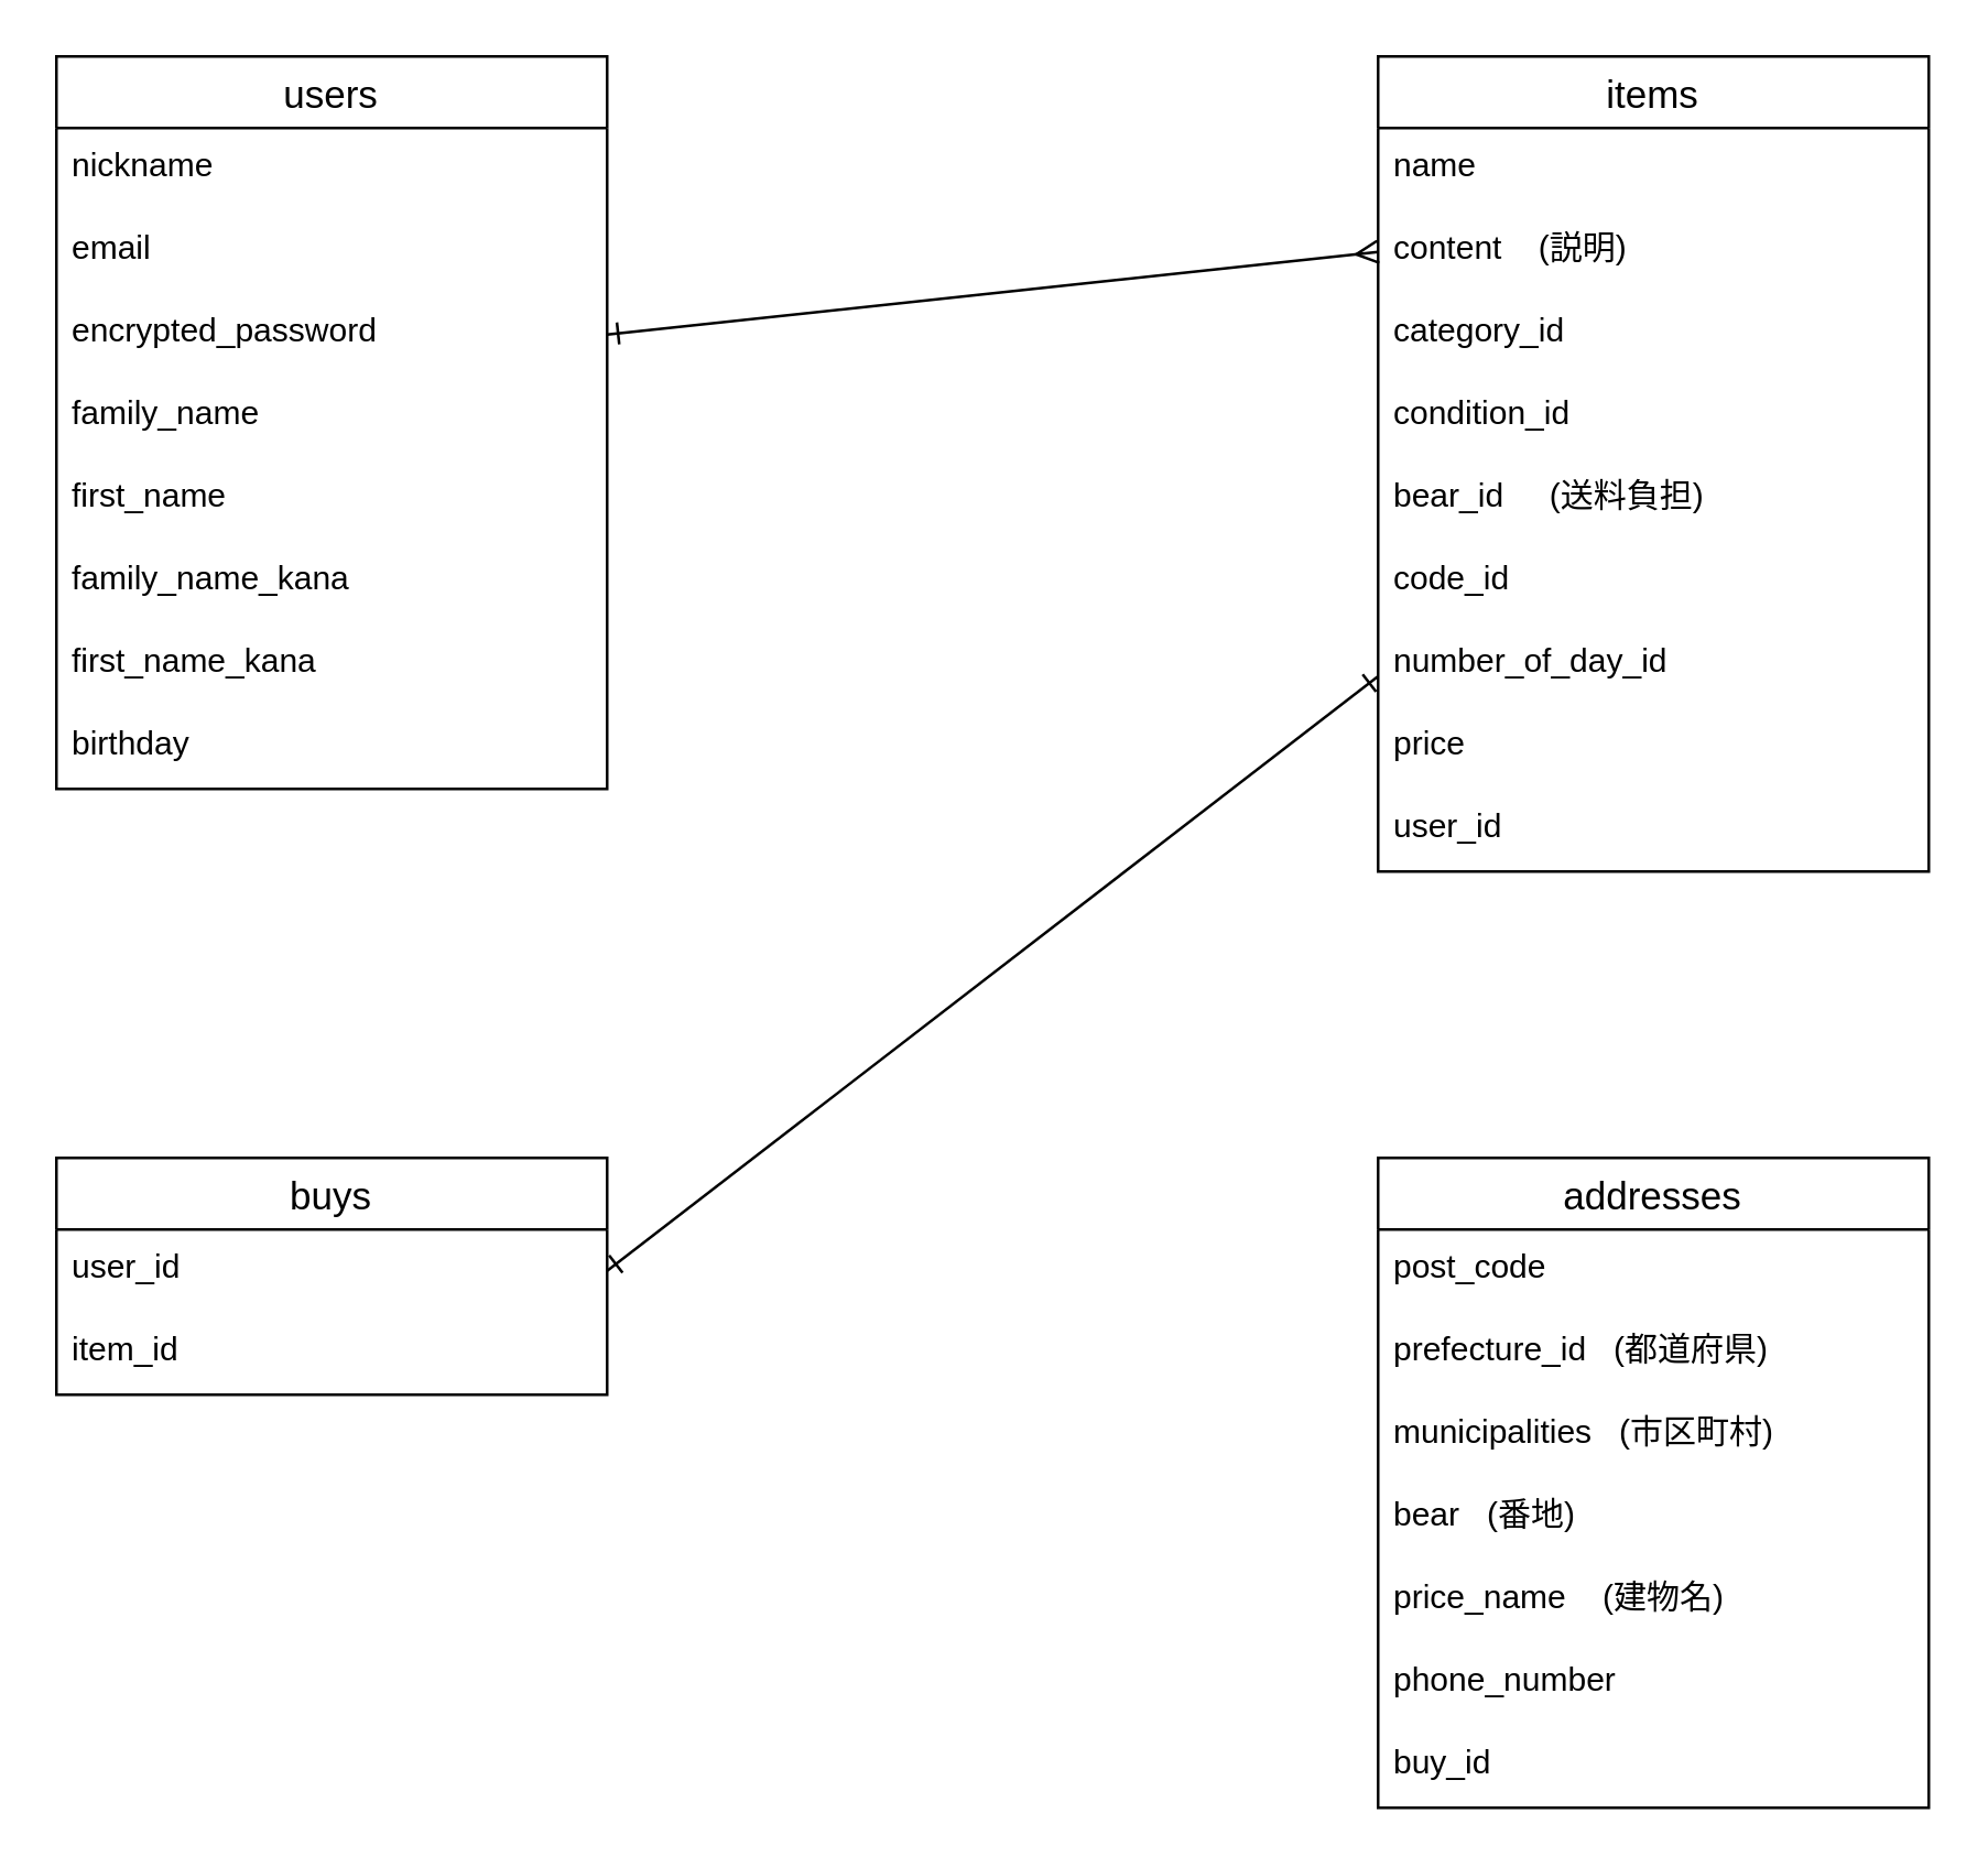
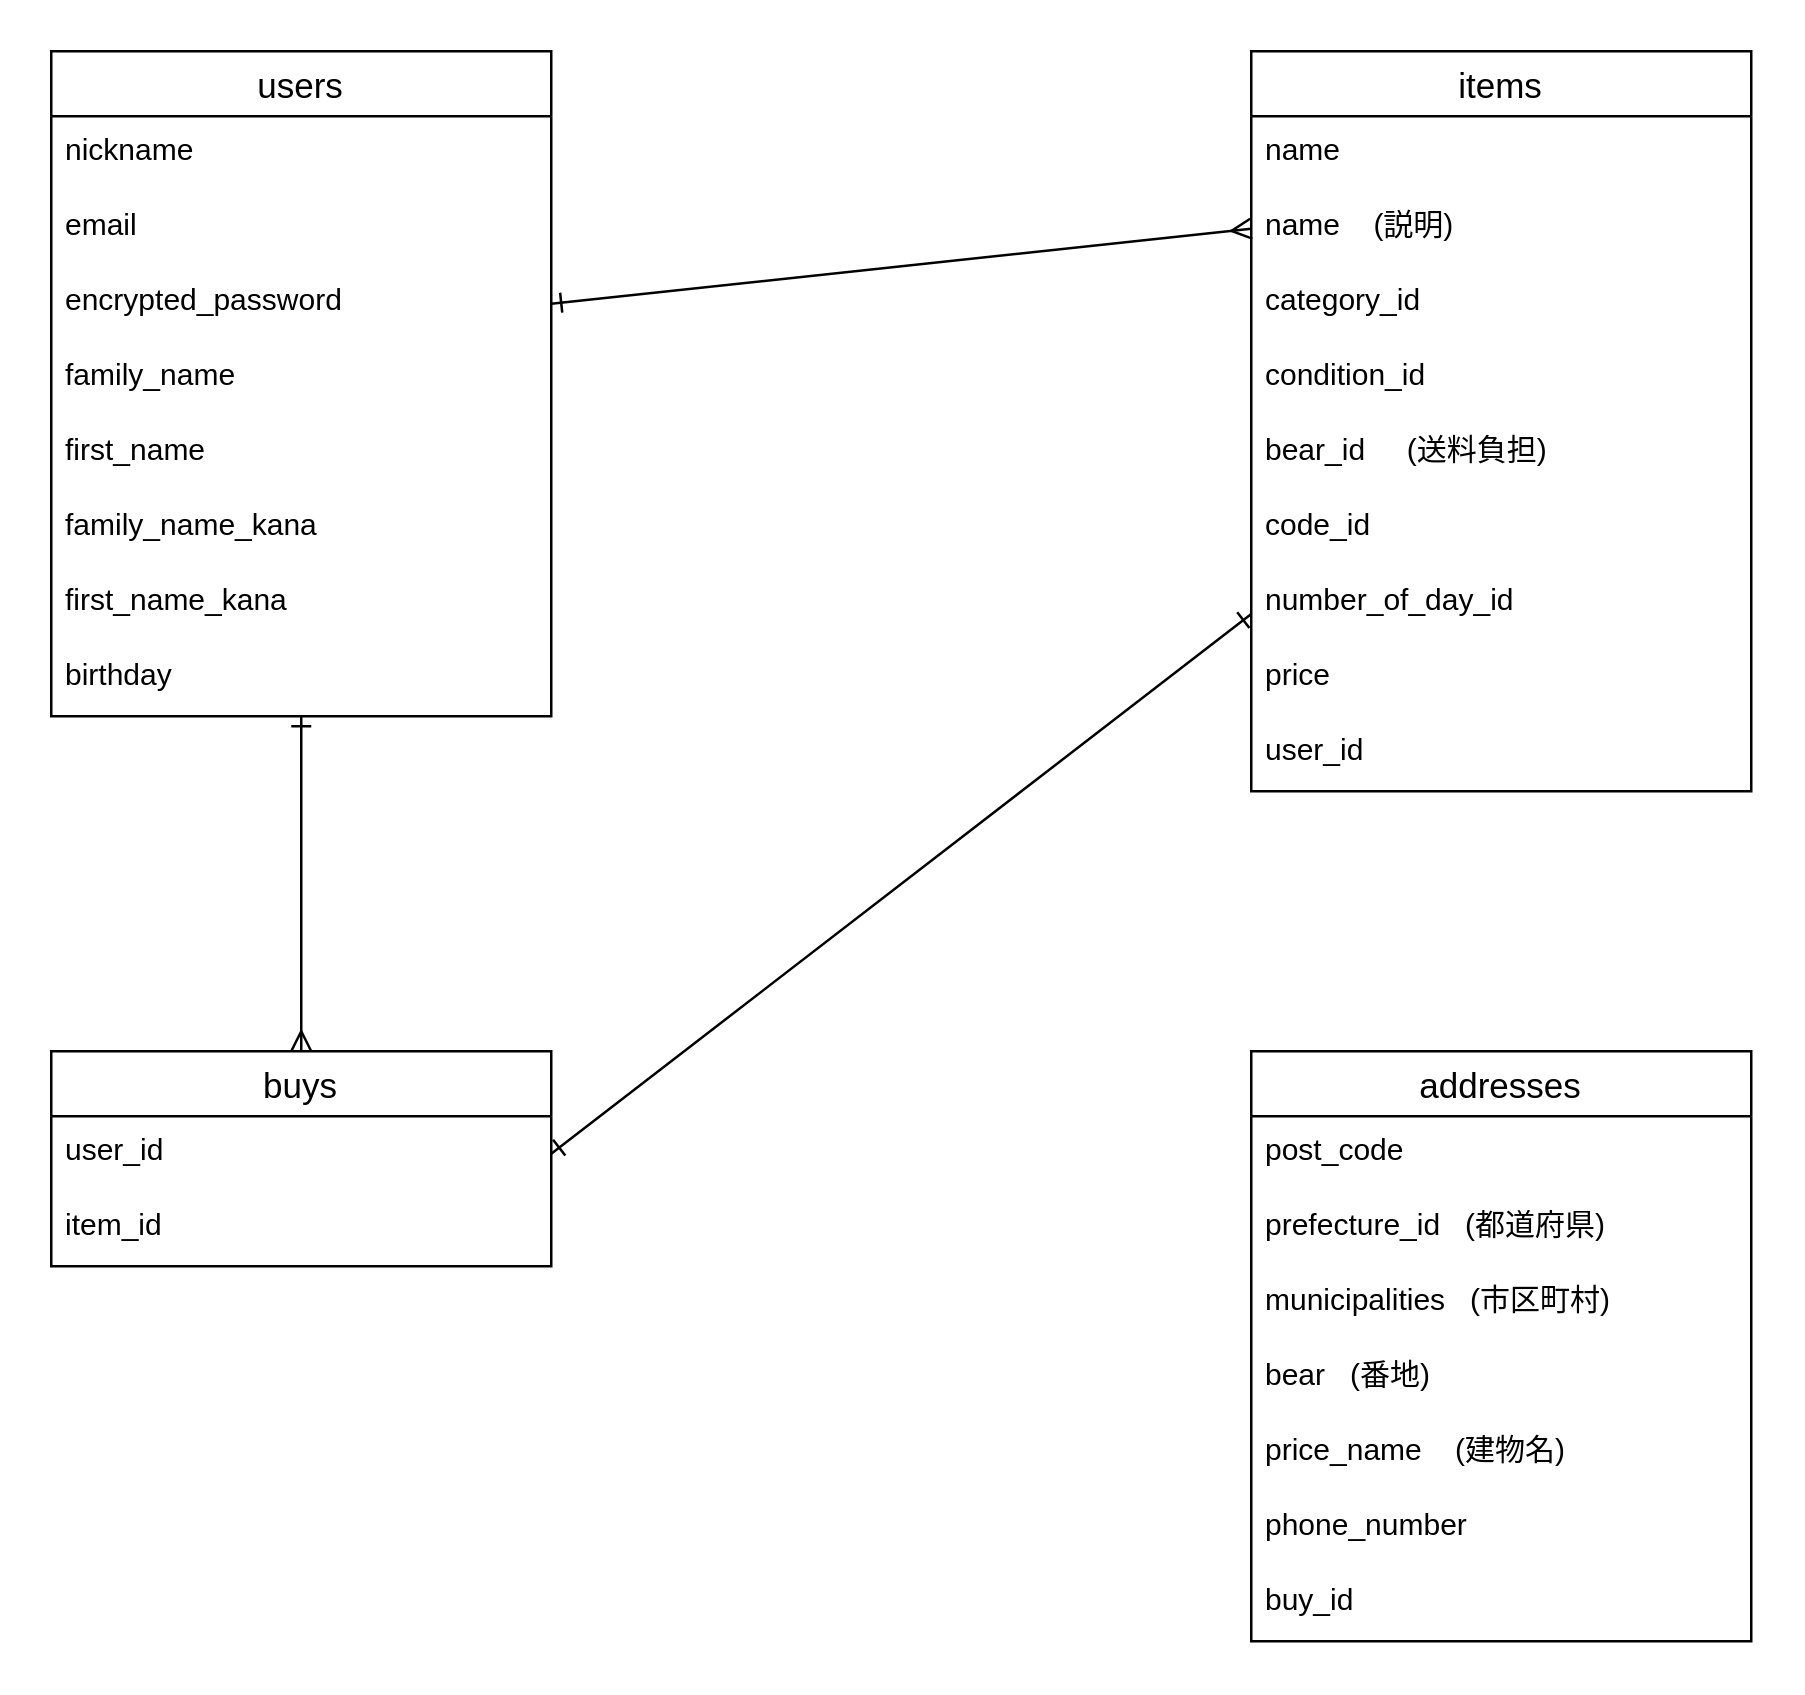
  <mxCell id="0" />
  <mxCell id="1" parent="0" />
+ <mxCell id="2" style="edgeStyle=none;html=1;entryX=0.5;entryY=0;entryDx=0;entryDy=0;startArrow=ERone;startFill=0;endArrow=ERmany;endFill=0;" edge="1" parent="1" source="3" target="23"><mxGeometry relative="1" as="geometry" /></mxCell>
  <mxCell id="3" value="users" style="swimlane;fontStyle=0;childLayout=stackLayout;horizontal=1;startSize=26;horizontalStack=0;resizeParent=1;resizeParentMax=0;resizeLast=0;collapsible=1;marginBottom=0;align=center;fontSize=14;labelBackgroundColor=none;labelBorderColor=none;sketch=0;strokeColor=default;strokeWidth=1;fillColor=none;" vertex="1" parent="1"><mxGeometry x="20" y="20" width="200" height="266" as="geometry" /></mxCell>
  <mxCell id="4" value="nickname" style="text;strokeColor=none;fillColor=none;spacingLeft=4;spacingRight=4;overflow=hidden;rotatable=0;points=[[0,0.5],[1,0.5]];portConstraint=eastwest;fontSize=12;labelBackgroundColor=none;labelBorderColor=none;sketch=0;strokeWidth=1;" vertex="1" parent="3"><mxGeometry y="26" width="200" height="30" as="geometry" /></mxCell>
  <mxCell id="5" value="email" style="text;strokeColor=none;fillColor=none;spacingLeft=4;spacingRight=4;overflow=hidden;rotatable=0;points=[[0,0.5],[1,0.5]];portConstraint=eastwest;fontSize=12;labelBackgroundColor=none;labelBorderColor=none;sketch=0;strokeWidth=1;" vertex="1" parent="3"><mxGeometry y="56" width="200" height="30" as="geometry" /></mxCell>
  <mxCell id="6" value="encrypted_password" style="text;strokeColor=none;fillColor=none;spacingLeft=4;spacingRight=4;overflow=hidden;rotatable=0;points=[[0,0.5],[1,0.5]];portConstraint=eastwest;fontSize=12;labelBackgroundColor=none;labelBorderColor=none;sketch=0;strokeWidth=1;" vertex="1" parent="3"><mxGeometry y="86" width="200" height="30" as="geometry" /></mxCell>
  <mxCell id="7" value="family_name" style="text;strokeColor=none;fillColor=none;spacingLeft=4;spacingRight=4;overflow=hidden;rotatable=0;points=[[0,0.5],[1,0.5]];portConstraint=eastwest;fontSize=12;labelBackgroundColor=none;labelBorderColor=none;sketch=0;strokeWidth=1;" vertex="1" parent="3"><mxGeometry y="116" width="200" height="30" as="geometry" /></mxCell>
  <mxCell id="8" value="first_name" style="text;strokeColor=none;fillColor=none;spacingLeft=4;spacingRight=4;overflow=hidden;rotatable=0;points=[[0,0.5],[1,0.5]];portConstraint=eastwest;fontSize=12;labelBackgroundColor=none;labelBorderColor=none;sketch=0;strokeWidth=1;" vertex="1" parent="3"><mxGeometry y="146" width="200" height="30" as="geometry" /></mxCell>
  <mxCell id="9" value="family_name_kana" style="text;strokeColor=none;fillColor=none;spacingLeft=4;spacingRight=4;overflow=hidden;rotatable=0;points=[[0,0.5],[1,0.5]];portConstraint=eastwest;fontSize=12;labelBackgroundColor=none;labelBorderColor=none;sketch=0;strokeWidth=1;" vertex="1" parent="3"><mxGeometry y="176" width="200" height="30" as="geometry" /></mxCell>
  <mxCell id="10" value="first_name_kana" style="text;strokeColor=none;fillColor=none;spacingLeft=4;spacingRight=4;overflow=hidden;rotatable=0;points=[[0,0.5],[1,0.5]];portConstraint=eastwest;fontSize=12;labelBackgroundColor=none;labelBorderColor=none;sketch=0;strokeWidth=1;" vertex="1" parent="3"><mxGeometry y="206" width="200" height="30" as="geometry" /></mxCell>
  <mxCell id="11" value="birthday" style="text;strokeColor=none;fillColor=none;spacingLeft=4;spacingRight=4;overflow=hidden;rotatable=0;points=[[0,0.5],[1,0.5]];portConstraint=eastwest;fontSize=12;labelBackgroundColor=none;labelBorderColor=none;sketch=0;strokeWidth=1;" vertex="1" parent="3"><mxGeometry y="236" width="200" height="30" as="geometry" /></mxCell>
  <mxCell id="12" style="edgeStyle=none;html=1;entryX=1;entryY=0.5;entryDx=0;entryDy=0;startArrow=ERone;startFill=0;endArrow=ERone;endFill=0;" edge="1" parent="1" source="13" target="24"><mxGeometry relative="1" as="geometry" /></mxCell>
  <mxCell id="13" value="items" style="swimlane;fontStyle=0;childLayout=stackLayout;horizontal=1;startSize=26;horizontalStack=0;resizeParent=1;resizeParentMax=0;resizeLast=0;collapsible=1;marginBottom=0;align=center;fontSize=14;labelBackgroundColor=none;labelBorderColor=none;sketch=0;strokeColor=default;strokeWidth=1;fillColor=none;" vertex="1" parent="1"><mxGeometry x="500" y="20" width="200" height="296" as="geometry" /></mxCell>
  <mxCell id="14" value="name" style="text;strokeColor=none;fillColor=none;spacingLeft=4;spacingRight=4;overflow=hidden;rotatable=0;points=[[0,0.5],[1,0.5]];portConstraint=eastwest;fontSize=12;labelBackgroundColor=none;labelBorderColor=none;sketch=0;strokeWidth=1;" vertex="1" parent="13"><mxGeometry y="26" width="200" height="30" as="geometry" /></mxCell>
- <mxCell id="15" value="content    (説明)" style="text;strokeColor=none;fillColor=none;spacingLeft=4;spacingRight=4;overflow=hidden;rotatable=0;points=[[0,0.5],[1,0.5]];portConstraint=eastwest;fontSize=12;labelBackgroundColor=none;labelBorderColor=none;sketch=0;strokeWidth=1;" vertex="1" parent="13"><mxGeometry y="56" width="200" height="30" as="geometry" /></mxCell>
+ <mxCell id="15" value="name    (説明)" style="text;strokeColor=none;fillColor=none;spacingLeft=4;spacingRight=4;overflow=hidden;rotatable=0;points=[[0,0.5],[1,0.5]];portConstraint=eastwest;fontSize=12;labelBackgroundColor=none;labelBorderColor=none;sketch=0;strokeWidth=1;" vertex="1" parent="13"><mxGeometry y="56" width="200" height="30" as="geometry" /></mxCell>
  <mxCell id="16" value="category_id" style="text;strokeColor=none;fillColor=none;spacingLeft=4;spacingRight=4;overflow=hidden;rotatable=0;points=[[0,0.5],[1,0.5]];portConstraint=eastwest;fontSize=12;labelBackgroundColor=none;labelBorderColor=none;sketch=0;strokeWidth=1;" vertex="1" parent="13"><mxGeometry y="86" width="200" height="30" as="geometry" /></mxCell>
  <mxCell id="17" value="condition_id" style="text;strokeColor=none;fillColor=none;spacingLeft=4;spacingRight=4;overflow=hidden;rotatable=0;points=[[0,0.5],[1,0.5]];portConstraint=eastwest;fontSize=12;labelBackgroundColor=none;labelBorderColor=none;sketch=0;strokeWidth=1;" vertex="1" parent="13"><mxGeometry y="116" width="200" height="30" as="geometry" /></mxCell>
  <mxCell id="18" value="bear_id     (送料負担)" style="text;strokeColor=none;fillColor=none;spacingLeft=4;spacingRight=4;overflow=hidden;rotatable=0;points=[[0,0.5],[1,0.5]];portConstraint=eastwest;fontSize=12;labelBackgroundColor=none;labelBorderColor=none;sketch=0;strokeWidth=1;" vertex="1" parent="13"><mxGeometry y="146" width="200" height="30" as="geometry" /></mxCell>
  <mxCell id="19" value="code_id" style="text;strokeColor=none;fillColor=none;spacingLeft=4;spacingRight=4;overflow=hidden;rotatable=0;points=[[0,0.5],[1,0.5]];portConstraint=eastwest;fontSize=12;labelBackgroundColor=none;labelBorderColor=none;sketch=0;strokeWidth=1;" vertex="1" parent="13"><mxGeometry y="176" width="200" height="30" as="geometry" /></mxCell>
  <mxCell id="20" value="number_of_day_id" style="text;strokeColor=none;fillColor=none;spacingLeft=4;spacingRight=4;overflow=hidden;rotatable=0;points=[[0,0.5],[1,0.5]];portConstraint=eastwest;fontSize=12;labelBackgroundColor=none;labelBorderColor=none;sketch=0;strokeWidth=1;" vertex="1" parent="13"><mxGeometry y="206" width="200" height="30" as="geometry" /></mxCell>
  <mxCell id="21" value="price" style="text;strokeColor=none;fillColor=none;spacingLeft=4;spacingRight=4;overflow=hidden;rotatable=0;points=[[0,0.5],[1,0.5]];portConstraint=eastwest;fontSize=12;labelBackgroundColor=none;labelBorderColor=none;sketch=0;strokeWidth=1;" vertex="1" parent="13"><mxGeometry y="236" width="200" height="30" as="geometry" /></mxCell>
  <mxCell id="22" value="user_id" style="text;strokeColor=none;fillColor=none;spacingLeft=4;spacingRight=4;overflow=hidden;rotatable=0;points=[[0,0.5],[1,0.5]];portConstraint=eastwest;fontSize=12;labelBackgroundColor=none;labelBorderColor=none;sketch=0;strokeWidth=1;" vertex="1" parent="13"><mxGeometry y="266" width="200" height="30" as="geometry" /></mxCell>
  <mxCell id="23" value="buys" style="swimlane;fontStyle=0;childLayout=stackLayout;horizontal=1;startSize=26;horizontalStack=0;resizeParent=1;resizeParentMax=0;resizeLast=0;collapsible=1;marginBottom=0;align=center;fontSize=14;labelBackgroundColor=none;labelBorderColor=none;sketch=0;strokeColor=default;strokeWidth=1;fillColor=none;" vertex="1" parent="1"><mxGeometry x="20" y="420" width="200" height="86" as="geometry" /></mxCell>
  <mxCell id="24" value="user_id" style="text;strokeColor=none;fillColor=none;spacingLeft=4;spacingRight=4;overflow=hidden;rotatable=0;points=[[0,0.5],[1,0.5]];portConstraint=eastwest;fontSize=12;labelBackgroundColor=none;labelBorderColor=none;sketch=0;strokeWidth=1;" vertex="1" parent="23"><mxGeometry y="26" width="200" height="30" as="geometry" /></mxCell>
  <mxCell id="25" value="item_id" style="text;strokeColor=none;fillColor=none;spacingLeft=4;spacingRight=4;overflow=hidden;rotatable=0;points=[[0,0.5],[1,0.5]];portConstraint=eastwest;fontSize=12;labelBackgroundColor=none;labelBorderColor=none;sketch=0;strokeWidth=1;" vertex="1" parent="23"><mxGeometry y="56" width="200" height="30" as="geometry" /></mxCell>
  <mxCell id="26" value="addresses" style="swimlane;fontStyle=0;childLayout=stackLayout;horizontal=1;startSize=26;horizontalStack=0;resizeParent=1;resizeParentMax=0;resizeLast=0;collapsible=1;marginBottom=0;align=center;fontSize=14;labelBackgroundColor=none;labelBorderColor=none;sketch=0;strokeColor=default;strokeWidth=1;fillColor=none;" vertex="1" parent="1"><mxGeometry x="500" y="420" width="200" height="236" as="geometry" /></mxCell>
  <mxCell id="27" value="post_code" style="text;strokeColor=none;fillColor=none;spacingLeft=4;spacingRight=4;overflow=hidden;rotatable=0;points=[[0,0.5],[1,0.5]];portConstraint=eastwest;fontSize=12;labelBackgroundColor=none;labelBorderColor=none;sketch=0;strokeWidth=1;" vertex="1" parent="26"><mxGeometry y="26" width="200" height="30" as="geometry" /></mxCell>
  <mxCell id="28" value="prefecture_id   (都道府県)" style="text;strokeColor=none;fillColor=none;spacingLeft=4;spacingRight=4;overflow=hidden;rotatable=0;points=[[0,0.5],[1,0.5]];portConstraint=eastwest;fontSize=12;labelBackgroundColor=none;labelBorderColor=none;sketch=0;strokeWidth=1;" vertex="1" parent="26"><mxGeometry y="56" width="200" height="30" as="geometry" /></mxCell>
  <mxCell id="29" value="municipalities   (市区町村)" style="text;strokeColor=none;fillColor=none;spacingLeft=4;spacingRight=4;overflow=hidden;rotatable=0;points=[[0,0.5],[1,0.5]];portConstraint=eastwest;fontSize=12;labelBackgroundColor=none;labelBorderColor=none;sketch=0;strokeWidth=1;" vertex="1" parent="26"><mxGeometry y="86" width="200" height="30" as="geometry" /></mxCell>
  <mxCell id="30" value="bear   (番地)" style="text;strokeColor=none;fillColor=none;spacingLeft=4;spacingRight=4;overflow=hidden;rotatable=0;points=[[0,0.5],[1,0.5]];portConstraint=eastwest;fontSize=12;labelBackgroundColor=none;labelBorderColor=none;sketch=0;strokeWidth=1;" vertex="1" parent="26"><mxGeometry y="116" width="200" height="30" as="geometry" /></mxCell>
  <mxCell id="31" value="price_name    (建物名)" style="text;strokeColor=none;fillColor=none;spacingLeft=4;spacingRight=4;overflow=hidden;rotatable=0;points=[[0,0.5],[1,0.5]];portConstraint=eastwest;fontSize=12;labelBackgroundColor=none;labelBorderColor=none;sketch=0;strokeWidth=1;" vertex="1" parent="26"><mxGeometry y="146" width="200" height="30" as="geometry" /></mxCell>
  <mxCell id="32" value="phone_number" style="text;strokeColor=none;fillColor=none;spacingLeft=4;spacingRight=4;overflow=hidden;rotatable=0;points=[[0,0.5],[1,0.5]];portConstraint=eastwest;fontSize=12;labelBackgroundColor=none;labelBorderColor=none;sketch=0;strokeWidth=1;" vertex="1" parent="26"><mxGeometry y="176" width="200" height="30" as="geometry" /></mxCell>
  <mxCell id="33" value="buy_id" style="text;strokeColor=none;fillColor=none;spacingLeft=4;spacingRight=4;overflow=hidden;rotatable=0;points=[[0,0.5],[1,0.5]];portConstraint=eastwest;fontSize=12;labelBackgroundColor=none;labelBorderColor=none;sketch=0;strokeWidth=1;" vertex="1" parent="26"><mxGeometry y="206" width="200" height="30" as="geometry" /></mxCell>
  <mxCell id="34" style="edgeStyle=none;html=1;exitX=1;exitY=0.5;exitDx=0;exitDy=0;entryX=0;entryY=0.5;entryDx=0;entryDy=0;endArrow=ERmany;endFill=0;startArrow=ERone;startFill=0;" edge="1" parent="1" target="15"><mxGeometry relative="1" as="geometry"><mxPoint x="220" y="121" as="sourcePoint" /></mxGeometry></mxCell>
